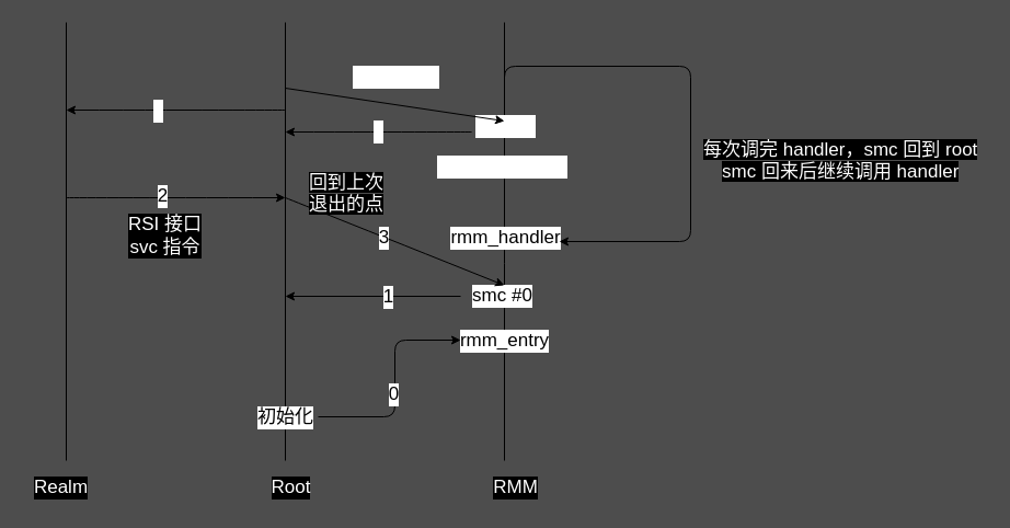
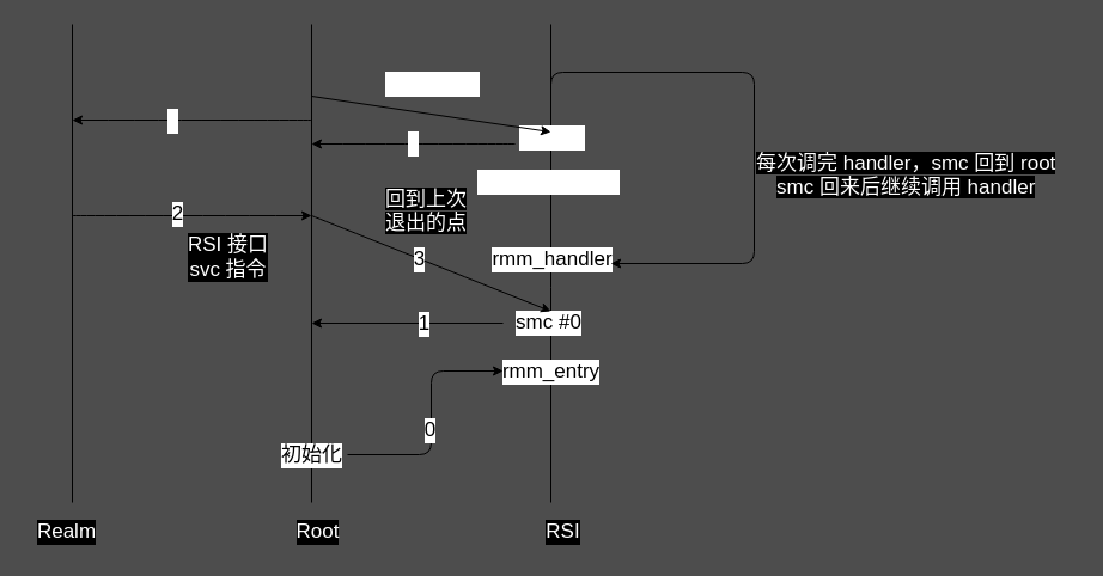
  <mxCell id="0" />
  <mxCell id="1" parent="0" />
  <mxCell id="2" value="" style="endArrow=none;html=1;" edge="1" parent="1"><mxGeometry width="50" height="50" relative="1" as="geometry"><mxPoint x="260" y="420" as="sourcePoint" /><mxPoint x="260" y="20" as="targetPoint" /></mxGeometry></mxCell>
  <mxCell id="3" value="&lt;font style=&quot;font-size: 17px;&quot;&gt;初始化&lt;/font&gt;" style="edgeLabel;html=1;align=center;verticalAlign=middle;resizable=0;points=[];" vertex="1" connectable="0" parent="2"><mxGeometry x="-0.81" y="1" relative="1" as="geometry"><mxPoint y="-2" as="offset" /></mxGeometry></mxCell>
  <mxCell id="4" value="" style="endArrow=none;html=1;" edge="1" parent="1"><mxGeometry width="50" height="50" relative="1" as="geometry"><mxPoint x="460" y="420" as="sourcePoint" /><mxPoint x="460" y="20" as="targetPoint" /><Array as="points"><mxPoint x="460" y="230" /></Array></mxGeometry></mxCell>
  <mxCell id="5" value="&lt;font style=&quot;font-size: 17px;&quot;&gt;rmm_entry&lt;/font&gt;" style="edgeLabel;html=1;align=center;verticalAlign=middle;resizable=0;points=[];" vertex="1" connectable="0" parent="4"><mxGeometry x="-0.81" y="1" relative="1" as="geometry"><mxPoint y="-72" as="offset" /></mxGeometry></mxCell>
  <mxCell id="6" value="smc #0" style="edgeLabel;html=1;align=center;verticalAlign=middle;resizable=0;points=[];fontSize=17;" vertex="1" connectable="0" parent="4"><mxGeometry x="-0.245" y="3" relative="1" as="geometry"><mxPoint as="offset" /></mxGeometry></mxCell>
  <mxCell id="7" value="rmm_handler" style="edgeLabel;html=1;align=center;verticalAlign=middle;resizable=0;points=[];fontSize=17;" vertex="1" connectable="0" parent="4"><mxGeometry x="0.02" relative="1" as="geometry"><mxPoint as="offset" /></mxGeometry></mxCell>
  <mxCell id="8" value="handle_ns_smc" style="edgeLabel;html=1;align=center;verticalAlign=middle;resizable=0;points=[];fontSize=17;fontColor=#FFFFFF;" vertex="1" connectable="0" parent="4"><mxGeometry x="0.347" y="3" relative="1" as="geometry"><mxPoint as="offset" /></mxGeometry></mxCell>
  <mxCell id="9" value="smc #0" style="edgeLabel;html=1;align=center;verticalAlign=middle;resizable=0;points=[];fontSize=17;fontColor=#FFFFFF;" vertex="1" connectable="0" parent="4"><mxGeometry x="0.527" relative="1" as="geometry"><mxPoint as="offset" /></mxGeometry></mxCell>
  <mxCell id="10" value="" style="endArrow=classic;html=1;fontSize=17;edgeStyle=orthogonalEdgeStyle;" edge="1" parent="1"><mxGeometry width="50" height="50" relative="1" as="geometry"><mxPoint x="290" y="380" as="sourcePoint" /><mxPoint x="420" y="310" as="targetPoint" /><Array as="points"><mxPoint x="360" y="380" /><mxPoint x="360" y="310" /></Array></mxGeometry></mxCell>
  <mxCell id="11" value="0" style="edgeLabel;html=1;align=center;verticalAlign=middle;resizable=0;points=[];fontSize=17;" vertex="1" connectable="0" parent="10"><mxGeometry x="-0.09" y="2" relative="1" as="geometry"><mxPoint as="offset" /></mxGeometry></mxCell>
  <mxCell id="12" value="" style="endArrow=classic;html=1;fontSize=17;edgeStyle=orthogonalEdgeStyle;" edge="1" parent="1"><mxGeometry width="50" height="50" relative="1" as="geometry"><mxPoint x="420" y="270" as="sourcePoint" /><mxPoint x="260" y="270" as="targetPoint" /></mxGeometry></mxCell>
  <mxCell id="13" value="1" style="edgeLabel;html=1;align=center;verticalAlign=middle;resizable=0;points=[];fontSize=17;" vertex="1" connectable="0" parent="12"><mxGeometry x="-0.167" relative="1" as="geometry"><mxPoint as="offset" /></mxGeometry></mxCell>
  <mxCell id="14" value="" style="endArrow=none;html=1;fontSize=17;" edge="1" parent="1"><mxGeometry width="50" height="50" relative="1" as="geometry"><mxPoint x="60" y="420" as="sourcePoint" /><mxPoint x="60" y="20" as="targetPoint" /></mxGeometry></mxCell>
  <mxCell id="15" value="" style="curved=1;endArrow=classic;html=1;fontSize=17;" edge="1" parent="1"><mxGeometry width="50" height="50" relative="1" as="geometry"><mxPoint x="60" y="180" as="sourcePoint" /><mxPoint x="260" y="180" as="targetPoint" /></mxGeometry></mxCell>
  <mxCell id="16" value="2" style="edgeLabel;html=1;align=center;verticalAlign=middle;resizable=0;points=[];fontSize=17;" vertex="1" connectable="0" parent="15"><mxGeometry x="-0.127" y="2" relative="1" as="geometry"><mxPoint as="offset" /></mxGeometry></mxCell>
  <mxCell id="17" value="" style="curved=1;endArrow=classic;html=1;fontSize=17;" edge="1" parent="1"><mxGeometry width="50" height="50" relative="1" as="geometry"><mxPoint x="260" y="180" as="sourcePoint" /><mxPoint x="460" y="260" as="targetPoint" /></mxGeometry></mxCell>
  <mxCell id="18" value="3" style="edgeLabel;html=1;align=center;verticalAlign=middle;resizable=0;points=[];fontSize=17;" vertex="1" connectable="0" parent="17"><mxGeometry x="-0.102" y="-1" relative="1" as="geometry"><mxPoint as="offset" /></mxGeometry></mxCell>
  <mxCell id="19" value="4" style="curved=1;endArrow=classic;html=1;fontSize=17;fontColor=#FFFFFF;" edge="1" parent="1"><mxGeometry width="50" height="50" relative="1" as="geometry"><mxPoint x="430" y="120" as="sourcePoint" /><mxPoint x="260" y="120" as="targetPoint" /></mxGeometry></mxCell>
  <mxCell id="20" value="" style="endArrow=classic;html=1;fontSize=17;fontColor=#FFFFFF;edgeStyle=orthogonalEdgeStyle;" edge="1" parent="1"><mxGeometry width="50" height="50" relative="1" as="geometry"><mxPoint x="460" y="80" as="sourcePoint" /><mxPoint x="510" y="220" as="targetPoint" /><Array as="points"><mxPoint x="460" y="60" /><mxPoint x="630" y="60" /><mxPoint x="630" y="220" /></Array></mxGeometry></mxCell>
  <mxCell id="21" value="" style="curved=1;endArrow=classic;html=1;fontSize=17;fontColor=#FFFFFF;" edge="1" parent="1"><mxGeometry width="50" height="50" relative="1" as="geometry"><mxPoint x="260" y="100" as="sourcePoint" /><mxPoint x="60" y="100" as="targetPoint" /></mxGeometry></mxCell>
  <mxCell id="22" value="5" style="edgeLabel;html=1;align=center;verticalAlign=middle;resizable=0;points=[];fontSize=17;fontColor=#FFFFFF;" vertex="1" connectable="0" parent="21"><mxGeometry x="0.167" relative="1" as="geometry"><mxPoint as="offset" /></mxGeometry></mxCell>
  <mxCell id="23" value="" style="endArrow=classic;html=1;fontSize=17;fontColor=#FFFFFF;" edge="1" parent="1"><mxGeometry width="50" height="50" relative="1" as="geometry"><mxPoint x="260" y="80" as="sourcePoint" /><mxPoint x="460" y="110" as="targetPoint" /></mxGeometry></mxCell>
  <mxCell id="24" value="RMM 接口" style="edgeLabel;html=1;align=center;verticalAlign=middle;resizable=0;points=[];fontSize=17;fontColor=#FFFFFF;" vertex="1" connectable="0" parent="23"><mxGeometry x="-0.276" y="2" relative="1" as="geometry"><mxPoint x="28" y="-19" as="offset" /></mxGeometry></mxCell>
  <mxCell id="25" value="Realm" style="text;html=1;align=center;verticalAlign=middle;resizable=0;points=[];autosize=1;strokeColor=none;fillColor=none;fontSize=17;fontColor=#FFFFFF;labelBackgroundColor=#000000;" vertex="1" parent="1"><mxGeometry y="430" width="70" height="30" as="geometry" x="20" /></mxCell>
  <mxCell id="26" value="Root" style="text;html=1;align=center;verticalAlign=middle;resizable=0;points=[];autosize=1;strokeColor=none;fillColor=none;fontSize=17;fontColor=#FFFFFF;labelBackgroundColor=#000000;" vertex="1" parent="1"><mxGeometry x="235" y="430" width="60" height="30" as="geometry" /></mxCell>
- <mxCell id="27" value="RMM" style="text;html=1;align=center;verticalAlign=middle;resizable=0;points=[];autosize=1;strokeColor=none;fillColor=none;fontSize=17;fontColor=#FFFFFF;labelBackgroundColor=#000000;" vertex="1" parent="1"><mxGeometry x="440" y="430" width="60" height="30" as="geometry" /></mxCell>
- <mxCell id="28" value="RSI 接口&lt;br&gt;svc 指令" style="text;html=1;align=center;verticalAlign=middle;resizable=0;points=[];autosize=1;strokeColor=none;fillColor=none;fontSize=17;fontColor=#FFFFFF;labelBackgroundColor=#000000;" vertex="1" parent="1"><mxGeometry x="105" y="190" width="90" height="50" as="geometry" /></mxCell>
- <mxCell id="29" value="&lt;span style=&quot;color: rgb(255, 255, 255); font-family: Helvetica; font-size: 17px; font-style: normal; font-variant-ligatures: normal; font-variant-caps: normal; font-weight: 400; letter-spacing: normal; orphans: 2; text-align: center; text-indent: 0px; text-transform: none; widows: 2; word-spacing: 0px; -webkit-text-stroke-width: 0px; background-color: rgb(0, 0, 0); text-decoration-thickness: initial; text-decoration-style: initial; text-decoration-color: initial; float: none; display: inline !important;&quot;&gt;回到上次退出的点&lt;/span&gt;" style="text;whiteSpace=wrap;html=1;fontSize=17;fontColor=#FFFFFF;" vertex="1" parent="1"><mxGeometry x="280" y="150" width="70" height="50" as="geometry" /></mxCell>
- <mxCell id="30" value="&lt;div style=&quot;text-align: center;&quot;&gt;&lt;span style=&quot;background-color: rgb(0, 0, 0);&quot;&gt;每次调完 handler，smc 回到 root&lt;/span&gt;&lt;/div&gt;&lt;div style=&quot;text-align: center;&quot;&gt;&lt;span style=&quot;background-color: rgb(0, 0, 0);&quot;&gt;smc 回来后继续调用 handler&lt;/span&gt;&lt;/div&gt;" style="text;whiteSpace=wrap;html=1;fontSize=17;fontColor=#FFFFFF;" vertex="1" parent="1"><mxGeometry x="640" y="120" width="260" height="50" as="geometry" /></mxCell>
+ <mxCell id="27" value="RSI" style="text;html=1;align=center;verticalAlign=middle;resizable=0;points=[];autosize=1;strokeColor=none;fillColor=none;fontSize=17;fontColor=#FFFFFF;labelBackgroundColor=#000000;" vertex="1" parent="1"><mxGeometry x="440" y="430" width="60" height="30" as="geometry" /></mxCell>
+ <mxCell id="28" value="RSI 接口&lt;br&gt;svc 指令" style="text;html=1;align=center;verticalAlign=middle;resizable=0;points=[];autosize=1;strokeColor=none;fillColor=none;fontSize=17;fontColor=#FFFFFF;labelBackgroundColor=#000000;" vertex="1" parent="1"><mxGeometry x="145" y="190" width="90" height="50" as="geometry" /></mxCell>
+ <mxCell id="29" value="&lt;span style=&quot;color: rgb(255, 255, 255); font-family: Helvetica; font-size: 17px; font-style: normal; font-variant-ligatures: normal; font-variant-caps: normal; font-weight: 400; letter-spacing: normal; orphans: 2; text-align: center; text-indent: 0px; text-transform: none; widows: 2; word-spacing: 0px; -webkit-text-stroke-width: 0px; background-color: rgb(0, 0, 0); text-decoration-thickness: initial; text-decoration-style: initial; text-decoration-color: initial; float: none; display: inline !important;&quot;&gt;回到上次退出的点&lt;/span&gt;" style="text;whiteSpace=wrap;html=1;fontSize=17;fontColor=#FFFFFF;" vertex="1" parent="1"><mxGeometry x="320" y="150" width="70" height="50" as="geometry" /></mxCell>
+ <mxCell id="30" value="&lt;div style=&quot;text-align: center;&quot;&gt;&lt;span style=&quot;background-color: rgb(0, 0, 0);&quot;&gt;每次调完 handler，smc 回到 root&lt;/span&gt;&lt;/div&gt;&lt;div style=&quot;text-align: center;&quot;&gt;&lt;span style=&quot;background-color: rgb(0, 0, 0);&quot;&gt;smc 回来后继续调用 handler&lt;/span&gt;&lt;/div&gt;" style="text;whiteSpace=wrap;html=1;fontSize=17;fontColor=#FFFFFF;" vertex="1" parent="1"><mxGeometry x="630" y="120" width="260" height="50" as="geometry" /></mxCell>
